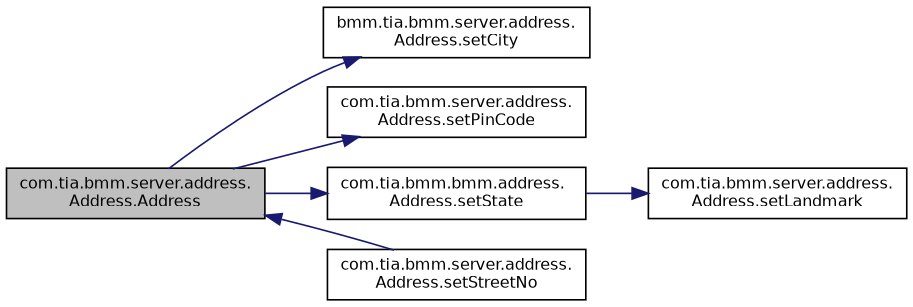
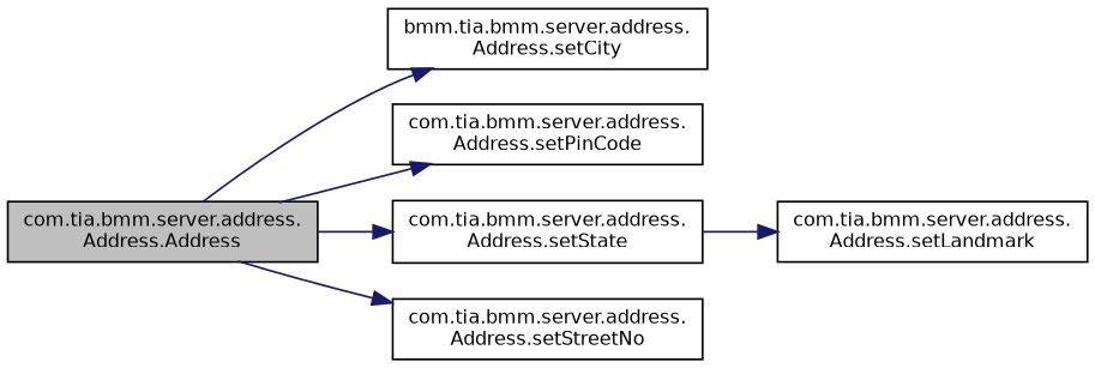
  digraph {
    rankdir=LR
    node [color=black fillcolor=white fontname=Helvetica fontsize=10 shape=record style=filled]
    edge [color=midnightblue fontname=Helvetica fontsize=10 labelfontname=Helvetica labelfontsize=10 style=solid]
    n1 [fillcolor=grey75 fontcolor=black height=0.2 label="com.tia.bmm.server.address.\lAddress.Address" width=0.4]
    n2 [height=0.2 label="bmm.tia.bmm.server.address.\lAddress.setCity" width=0.4]
    n3 [height=0.2 label="com.tia.bmm.server.address.\lAddress.setPinCode" width=0.4]
-   n4 [height=0.2 label="com.tia.bmm.bmm.address.\lAddress.setState" width=0.4]
+   n4 [height=0.2 label="com.tia.bmm.server.address.\lAddress.setState" width=0.4]
    n5 [height=0.2 label="com.tia.bmm.server.address.\lAddress.setStreetNo" width=0.4]
    n6 [height=0.2 label="com.tia.bmm.server.address.\lAddress.setLandmark" width=0.4]
    n1 -> n2
    n1 -> n3
    n1 -> n4
-   n5 -> n1
+   n1 -> n5
    n4 -> n6
  }
